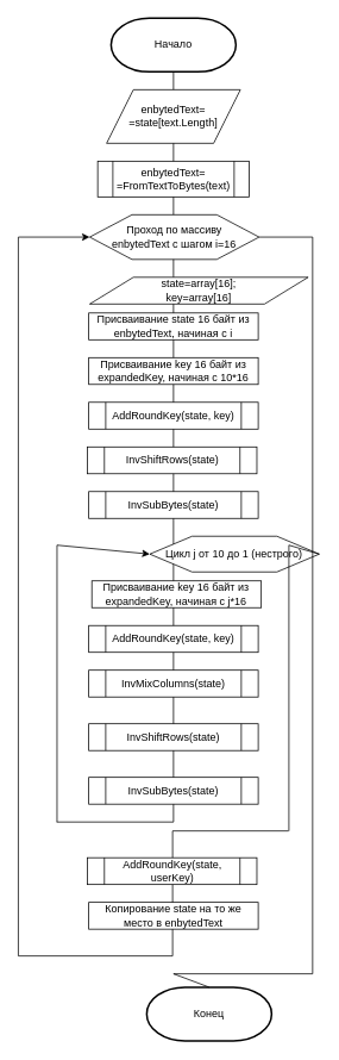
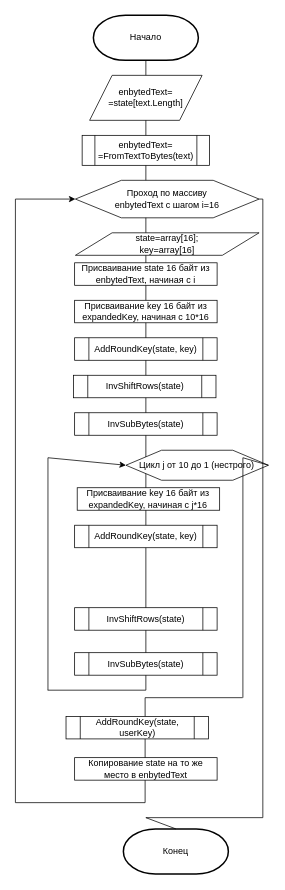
  <mxCell id="0" />
  <mxCell id="1" parent="0" />
  <mxCell id="2" value="Начало" style="strokeWidth=2;html=1;shape=mxgraph.flowchart.terminator;whiteSpace=wrap;" parent="1" vertex="1"><mxGeometry x="124" y="20" width="140" height="60" as="geometry" /></mxCell>
  <mxCell id="3" value="Конец" style="strokeWidth=2;html=1;shape=mxgraph.flowchart.terminator;whiteSpace=wrap;" parent="1" vertex="1"><mxGeometry x="164" y="1104.998" width="140" height="60" as="geometry" /></mxCell>
  <mxCell id="4" value="" style="endArrow=none;html=1;fontSize=20;entryX=0.5;entryY=1;entryDx=0;entryDy=0;entryPerimeter=0;" parent="1" target="2" edge="1"><mxGeometry width="50" height="50" relative="1" as="geometry"><mxPoint x="194" y="920" as="sourcePoint" /><mxPoint x="170" y="180" as="targetPoint" /></mxGeometry></mxCell>
  <mxCell id="5" value="enbytedText= =state[text.Length]" style="shape=parallelogram;perimeter=parallelogramPerimeter;whiteSpace=wrap;html=1;fontSize=12;" parent="1" vertex="1"><mxGeometry x="119" y="100" width="150" height="60" as="geometry" /></mxCell>
  <mxCell id="6" value="enbytedText=&lt;br&gt;=FromTextToBytes(text)" style="shape=process;whiteSpace=wrap;html=1;backgroundOutline=1;fontSize=12;" parent="1" vertex="1"><mxGeometry x="109" y="180" width="170" height="40" as="geometry" /></mxCell>
- <mxCell id="7" value="Проход по массиву &lt;br&gt;enbytedText с шагом i=16" style="shape=hexagon;perimeter=hexagonPerimeter2;whiteSpace=wrap;html=1;fontSize=12;" parent="1" vertex="1"><mxGeometry x="100" y="240" width="190" height="50" as="geometry" /></mxCell>
+ <mxCell id="7" value="Проход по массиву &lt;br&gt;enbytedText с шагом i=16" style="shape=hexagon;perimeter=hexagonPerimeter2;whiteSpace=wrap;html=1;fontSize=12;" parent="1" vertex="1"><mxGeometry x="100" y="240" width="245" height="50" as="geometry" /></mxCell>
  <mxCell id="8" value="state=array[16];&lt;br&gt;key=array[16]" style="shape=parallelogram;perimeter=parallelogramPerimeter;whiteSpace=wrap;html=1;fontSize=12;" parent="1" vertex="1"><mxGeometry x="100" y="310" width="245" height="30" as="geometry" /></mxCell>
  <mxCell id="9" value="Присваивание state 16 байт из enbytedText, начиная с i" style="rounded=0;whiteSpace=wrap;html=1;fontSize=12;" parent="1" vertex="1"><mxGeometry x="99" y="350" width="190" height="30" as="geometry" /></mxCell>
  <mxCell id="10" value="Цикл j от 10 до 1 (нестрого)" style="shape=hexagon;perimeter=hexagonPerimeter2;whiteSpace=wrap;html=1;fontSize=12;" parent="1" vertex="1"><mxGeometry x="167.41" y="600" width="190" height="40" as="geometry" /></mxCell>
  <mxCell id="11" value="InvSubBytes(state)" style="shape=process;whiteSpace=wrap;html=1;backgroundOutline=1;fontSize=12;" parent="1" vertex="1"><mxGeometry x="99" y="870" width="190" height="30" as="geometry" /></mxCell>
  <mxCell id="12" value="InvShiftRows(state)" style="shape=process;whiteSpace=wrap;html=1;backgroundOutline=1;fontSize=12;" parent="1" vertex="1"><mxGeometry x="99" y="810" width="190" height="30" as="geometry" /></mxCell>
- <mxCell id="13" value="InvMixColumns(state)" style="shape=process;whiteSpace=wrap;html=1;backgroundOutline=1;fontSize=12;" parent="1" vertex="1"><mxGeometry x="99" y="750" width="190" height="30" as="geometry" /></mxCell>
  <mxCell id="14" value="Присваивание key 16 байт из expandedKey, начиная с j*16" style="rounded=0;whiteSpace=wrap;html=1;fontSize=12;" parent="1" vertex="1"><mxGeometry x="102.41" y="650" width="190" height="30" as="geometry" /></mxCell>
  <mxCell id="15" value="" style="endArrow=none;html=1;fontSize=12;" parent="1" edge="1"><mxGeometry width="50" height="50" relative="1" as="geometry"><mxPoint x="63" y="920" as="sourcePoint" /><mxPoint x="194" y="920" as="targetPoint" /></mxGeometry></mxCell>
  <mxCell id="16" value="" style="endArrow=none;html=1;fontSize=12;" parent="1" edge="1"><mxGeometry width="50" height="50" relative="1" as="geometry"><mxPoint x="63.41" y="610" as="sourcePoint" /><mxPoint x="63.41" y="920" as="targetPoint" /></mxGeometry></mxCell>
  <mxCell id="17" value="" style="endArrow=classic;html=1;fontSize=12;entryX=0;entryY=0.5;entryDx=0;entryDy=0;" parent="1" target="10" edge="1"><mxGeometry width="50" height="50" relative="1" as="geometry"><mxPoint x="63.41" y="610" as="sourcePoint" /><mxPoint x="-26.59" y="420" as="targetPoint" /></mxGeometry></mxCell>
  <mxCell id="18" value="" style="endArrow=none;html=1;fontSize=12;" parent="1" edge="1"><mxGeometry width="50" height="50" relative="1" as="geometry"><mxPoint x="323.41" y="930" as="sourcePoint" /><mxPoint x="323.41" y="610" as="targetPoint" /></mxGeometry></mxCell>
  <mxCell id="19" value="" style="endArrow=none;html=1;fontSize=12;exitX=1;exitY=0.5;exitDx=0;exitDy=0;" parent="1" source="10" edge="1"><mxGeometry width="50" height="50" relative="1" as="geometry"><mxPoint x="293.41" y="620" as="sourcePoint" /><mxPoint x="323.41" y="610" as="targetPoint" /></mxGeometry></mxCell>
  <mxCell id="20" value="" style="endArrow=none;html=1;fontSize=12;entryX=1;entryY=0.5;entryDx=0;entryDy=0;" parent="1" target="7" edge="1"><mxGeometry width="50" height="50" relative="1" as="geometry"><mxPoint x="350" y="265" as="sourcePoint" /><mxPoint x="470" y="330" as="targetPoint" /></mxGeometry></mxCell>
  <mxCell id="21" value="" style="endArrow=none;html=1;fontSize=12;" parent="1" edge="1"><mxGeometry width="50" height="50" relative="1" as="geometry"><mxPoint x="193" y="1070" as="sourcePoint" /><mxPoint x="193" y="930" as="targetPoint" /></mxGeometry></mxCell>
  <mxCell id="22" value="Копирование state на то же место в enbytedText" style="rounded=0;whiteSpace=wrap;html=1;fontSize=12;" parent="1" vertex="1"><mxGeometry x="99" y="1010" width="190" height="30" as="geometry" /></mxCell>
  <mxCell id="23" value="" style="endArrow=none;html=1;fontSize=12;" parent="1" edge="1"><mxGeometry width="50" height="50" relative="1" as="geometry"><mxPoint x="20" y="1070" as="sourcePoint" /><mxPoint x="193" y="1070" as="targetPoint" /></mxGeometry></mxCell>
  <mxCell id="24" value="" style="endArrow=none;html=1;fontSize=12;" parent="1" edge="1"><mxGeometry width="50" height="50" relative="1" as="geometry"><mxPoint x="20" y="265" as="sourcePoint" /><mxPoint x="20" y="1070" as="targetPoint" /></mxGeometry></mxCell>
  <mxCell id="25" value="" style="endArrow=classic;html=1;fontSize=12;entryX=0;entryY=0.5;entryDx=0;entryDy=0;" parent="1" target="7" edge="1"><mxGeometry width="50" height="50" relative="1" as="geometry"><mxPoint x="20" y="265" as="sourcePoint" /><mxPoint x="-30" y="280" as="targetPoint" /></mxGeometry></mxCell>
  <mxCell id="26" value="" style="endArrow=none;html=1;fontSize=12;" parent="1" edge="1"><mxGeometry width="50" height="50" relative="1" as="geometry"><mxPoint x="350" y="1090" as="sourcePoint" /><mxPoint x="350" y="265" as="targetPoint" /></mxGeometry></mxCell>
  <mxCell id="27" value="" style="endArrow=none;html=1;fontSize=12;" parent="1" edge="1"><mxGeometry width="50" height="50" relative="1" as="geometry"><mxPoint x="194" y="1090" as="sourcePoint" /><mxPoint x="350" y="1090" as="targetPoint" /></mxGeometry></mxCell>
  <mxCell id="28" value="" style="endArrow=none;html=1;fontSize=12;entryX=0.5;entryY=0;entryDx=0;entryDy=0;entryPerimeter=0;" parent="1" target="3" edge="1"><mxGeometry width="50" height="50" relative="1" as="geometry"><mxPoint x="194" y="1090" as="sourcePoint" /><mxPoint x="20" y="1070" as="targetPoint" /></mxGeometry></mxCell>
  <mxCell id="29" value="" style="endArrow=none;html=1;" edge="1" parent="1"><mxGeometry width="50" height="50" relative="1" as="geometry"><mxPoint x="193" y="930" as="sourcePoint" /><mxPoint x="323" y="930" as="targetPoint" /></mxGeometry></mxCell>
  <mxCell id="30" value="InvSubBytes(state)" style="shape=process;whiteSpace=wrap;html=1;backgroundOutline=1;fontSize=12;" vertex="1" parent="1"><mxGeometry x="99" y="550" width="190" height="30" as="geometry" /></mxCell>
  <mxCell id="31" value="InvShiftRows(state)" style="shape=process;whiteSpace=wrap;html=1;backgroundOutline=1;fontSize=12;" vertex="1" parent="1"><mxGeometry x="97.5" y="500" width="190" height="30" as="geometry" /></mxCell>
  <mxCell id="32" value="AddRoundKey(state, key)" style="shape=process;whiteSpace=wrap;html=1;backgroundOutline=1;fontSize=12;" vertex="1" parent="1"><mxGeometry x="99" y="700" width="190" height="30" as="geometry" /></mxCell>
  <mxCell id="33" value="AddRoundKey(state, key)" style="shape=process;whiteSpace=wrap;html=1;backgroundOutline=1;fontSize=12;" vertex="1" parent="1"><mxGeometry x="99" y="450" width="190" height="30" as="geometry" /></mxCell>
- <mxCell id="34" value="AddRoundKey(state, userKey)" style="shape=process;whiteSpace=wrap;html=1;backgroundOutline=1;fontSize=12;" parent="1" vertex="1"><mxGeometry x="97.5" y="960" width="190" height="30" as="geometry" /></mxCell>
+ <mxCell id="34" value="AddRoundKey(state, userKey)" style="shape=process;whiteSpace=wrap;html=1;backgroundOutline=1;fontSize=12;" parent="1" vertex="1"><mxGeometry x="87.5" y="955" width="190" height="30" as="geometry" /></mxCell>
  <mxCell id="35" value="Присваивание key 16 байт из expandedKey, начиная с 10*16" style="rounded=0;whiteSpace=wrap;html=1;fontSize=12;" vertex="1" parent="1"><mxGeometry x="99" y="400" width="190" height="30" as="geometry" /></mxCell>
